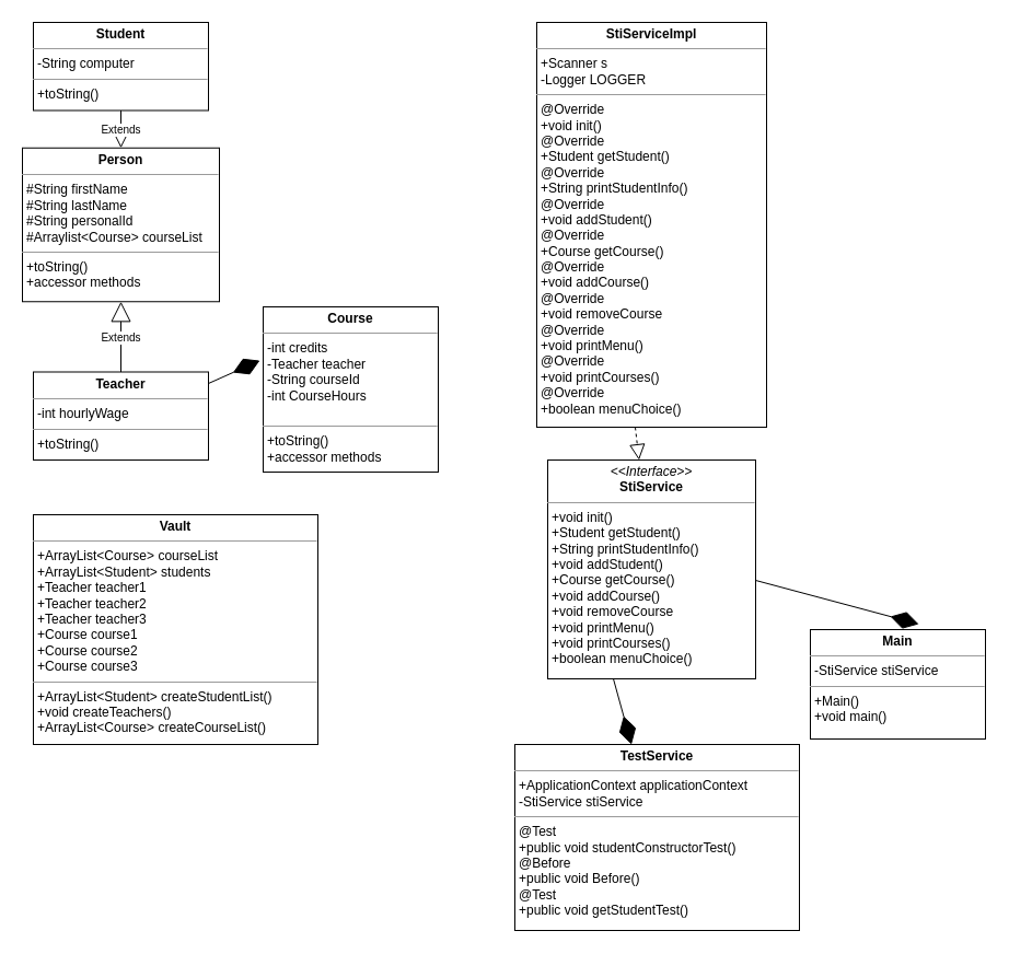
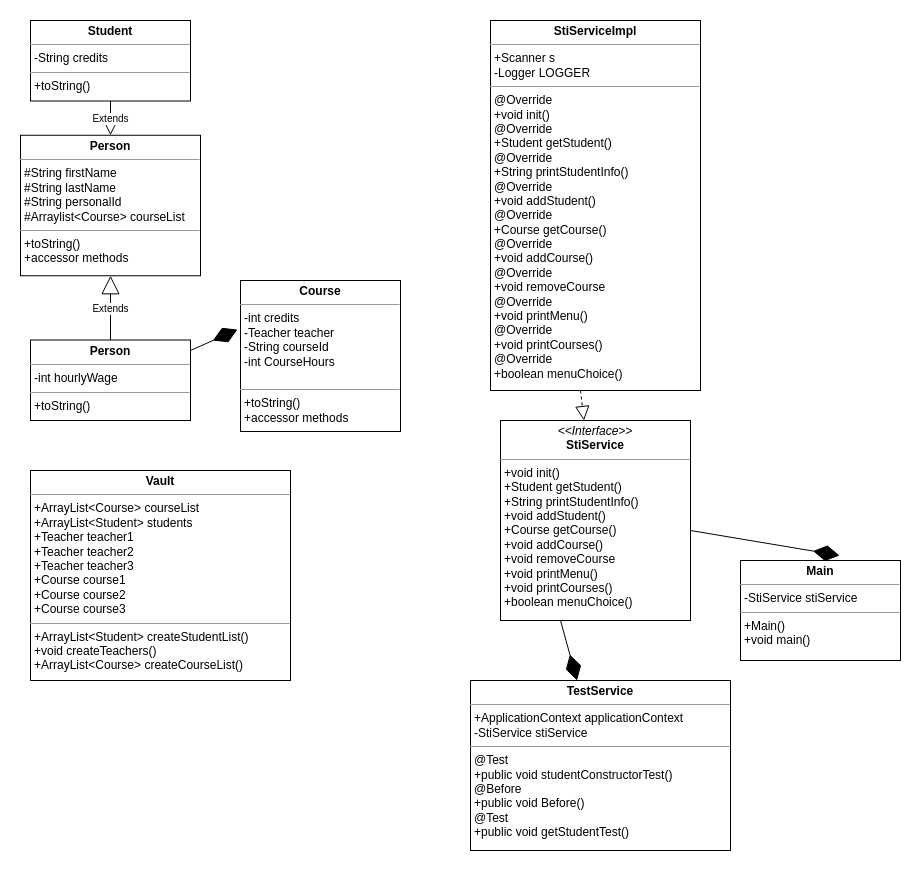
  <mxCell id="0" />
  <mxCell id="1" parent="0" />
  <mxCell id="2" value="&lt;p style=&quot;margin: 0px ; margin-top: 4px ; text-align: center&quot;&gt;&lt;b&gt;Course&lt;/b&gt;&lt;/p&gt;&lt;hr size=&quot;1&quot;&gt;&lt;p style=&quot;margin: 0px ; margin-left: 4px&quot;&gt;-int credits&lt;/p&gt;&lt;p style=&quot;margin: 0px ; margin-left: 4px&quot;&gt;-Teacher teacher&lt;/p&gt;&lt;p style=&quot;margin: 0px ; margin-left: 4px&quot;&gt;-String courseId&lt;/p&gt;&lt;p style=&quot;margin: 0px ; margin-left: 4px&quot;&gt;-int CourseHours&lt;/p&gt;&lt;p style=&quot;margin: 0px ; margin-left: 4px&quot;&gt;&lt;br&gt;&lt;/p&gt;&lt;hr size=&quot;1&quot;&gt;&lt;p style=&quot;margin: 0px ; margin-left: 4px&quot;&gt;+toString()&lt;/p&gt;&lt;p style=&quot;margin: 0px ; margin-left: 4px&quot;&gt;+accessor methods&lt;/p&gt;" style="verticalAlign=top;align=left;overflow=fill;fontSize=12;fontFamily=Helvetica;html=1;" vertex="1" parent="1"><mxGeometry x="240" y="280" width="160" height="151" as="geometry" /></mxCell>
  <mxCell id="3" value="&lt;p style=&quot;margin: 0px ; margin-top: 4px ; text-align: center&quot;&gt;&lt;b&gt;Person&lt;/b&gt;&lt;/p&gt;&lt;hr size=&quot;1&quot;&gt;&lt;p style=&quot;margin: 0px ; margin-left: 4px&quot;&gt;#String firstName&lt;/p&gt;&lt;p style=&quot;margin: 0px ; margin-left: 4px&quot;&gt;#String lastName&lt;/p&gt;&lt;p style=&quot;margin: 0px ; margin-left: 4px&quot;&gt;#String personalId&lt;/p&gt;&lt;p style=&quot;margin: 0px ; margin-left: 4px&quot;&gt;#Arraylist&amp;lt;Course&amp;gt; courseList&lt;/p&gt;&lt;hr size=&quot;1&quot;&gt;&lt;p style=&quot;margin: 0px ; margin-left: 4px&quot;&gt;+toString()&lt;/p&gt;&lt;p style=&quot;margin: 0px ; margin-left: 4px&quot;&gt;+accessor methods&lt;br&gt;&lt;/p&gt;" style="verticalAlign=top;align=left;overflow=fill;fontSize=12;fontFamily=Helvetica;html=1;" vertex="1" parent="1"><mxGeometry x="20" y="134.75" width="180" height="140.5" as="geometry" /></mxCell>
- <mxCell id="4" value="&lt;p style=&quot;margin: 0px ; margin-top: 4px ; text-align: center&quot;&gt;&lt;b&gt;Student&lt;/b&gt;&lt;/p&gt;&lt;hr size=&quot;1&quot;&gt;&lt;p style=&quot;margin: 0px ; margin-left: 4px&quot;&gt;-String computer&lt;/p&gt;&lt;hr size=&quot;1&quot;&gt;&lt;p style=&quot;margin: 0px ; margin-left: 4px&quot;&gt;+toString()&lt;/p&gt;" style="verticalAlign=top;align=left;overflow=fill;fontSize=12;fontFamily=Helvetica;html=1;" vertex="1" parent="1"><mxGeometry x="30" y="20" width="160" height="80.5" as="geometry" /></mxCell>
- <mxCell id="5" value="&lt;p style=&quot;margin: 0px ; margin-top: 4px ; text-align: center&quot;&gt;&lt;b&gt;Teacher&lt;/b&gt;&lt;/p&gt;&lt;hr size=&quot;1&quot;&gt;&lt;p style=&quot;margin: 0px ; margin-left: 4px&quot;&gt;-int hourlyWage&lt;/p&gt;&lt;hr size=&quot;1&quot;&gt;&lt;p style=&quot;margin: 0px ; margin-left: 4px&quot;&gt;+toString()&lt;/p&gt;" style="verticalAlign=top;align=left;overflow=fill;fontSize=12;fontFamily=Helvetica;html=1;" vertex="1" parent="1"><mxGeometry x="30" y="339.5" width="160" height="80.5" as="geometry" /></mxCell>
+ <mxCell id="4" value="&lt;p style=&quot;margin: 0px ; margin-top: 4px ; text-align: center&quot;&gt;&lt;b&gt;Student&lt;/b&gt;&lt;/p&gt;&lt;hr size=&quot;1&quot;&gt;&lt;p style=&quot;margin: 0px ; margin-left: 4px&quot;&gt;-String credits&lt;/p&gt;&lt;hr size=&quot;1&quot;&gt;&lt;p style=&quot;margin: 0px ; margin-left: 4px&quot;&gt;+toString()&lt;/p&gt;" style="verticalAlign=top;align=left;overflow=fill;fontSize=12;fontFamily=Helvetica;html=1;" vertex="1" parent="1"><mxGeometry x="30" y="20" width="160" height="80.5" as="geometry" /></mxCell>
+ <mxCell id="5" value="&lt;p style=&quot;margin: 0px ; margin-top: 4px ; text-align: center&quot;&gt;&lt;b&gt;Person&lt;/b&gt;&lt;/p&gt;&lt;hr size=&quot;1&quot;&gt;&lt;p style=&quot;margin: 0px ; margin-left: 4px&quot;&gt;-int hourlyWage&lt;/p&gt;&lt;hr size=&quot;1&quot;&gt;&lt;p style=&quot;margin: 0px ; margin-left: 4px&quot;&gt;+toString()&lt;/p&gt;" style="verticalAlign=top;align=left;overflow=fill;fontSize=12;fontFamily=Helvetica;html=1;" vertex="1" parent="1"><mxGeometry x="30" y="339.5" width="160" height="80.5" as="geometry" /></mxCell>
  <mxCell id="6" value="&lt;p style=&quot;margin: 0px ; margin-top: 4px ; text-align: center&quot;&gt;&lt;b&gt;Vault&lt;/b&gt;&lt;/p&gt;&lt;hr size=&quot;1&quot;&gt;&lt;p style=&quot;margin: 0px ; margin-left: 4px&quot;&gt;+ArrayList&amp;lt;Course&amp;gt; courseList&lt;br&gt;&lt;/p&gt;&lt;p style=&quot;margin: 0px ; margin-left: 4px&quot;&gt;+ArrayList&amp;lt;Student&amp;gt; students&lt;br&gt;&lt;/p&gt;&lt;p style=&quot;margin: 0px ; margin-left: 4px&quot;&gt;+Teacher teacher1&lt;br&gt;&lt;/p&gt;&lt;p style=&quot;margin: 0px ; margin-left: 4px&quot;&gt;+Teacher teacher2&lt;br&gt;&lt;/p&gt;&lt;p style=&quot;margin: 0px ; margin-left: 4px&quot;&gt;+Teacher teacher3&lt;br&gt;&lt;/p&gt;&lt;p style=&quot;margin: 0px ; margin-left: 4px&quot;&gt;+Course course1&lt;br&gt;&lt;/p&gt;&lt;p style=&quot;margin: 0px ; margin-left: 4px&quot;&gt;+Course course2&lt;br&gt;&lt;/p&gt;&lt;p style=&quot;margin: 0px ; margin-left: 4px&quot;&gt;+Course course3&lt;/p&gt;&lt;hr size=&quot;1&quot;&gt;&lt;p style=&quot;margin: 0px ; margin-left: 4px&quot;&gt;+ArrayList&amp;lt;Student&amp;gt; createStudentList()&lt;/p&gt;&lt;p style=&quot;margin: 0px ; margin-left: 4px&quot;&gt;+void createTeachers()&lt;br&gt;&lt;/p&gt;&lt;p style=&quot;margin: 0px ; margin-left: 4px&quot;&gt;+ArrayList&amp;lt;Course&amp;gt; createCourseList()&lt;br&gt;&lt;/p&gt;" style="verticalAlign=top;align=left;overflow=fill;fontSize=12;fontFamily=Helvetica;html=1;" vertex="1" parent="1"><mxGeometry x="30" y="470" width="260" height="210" as="geometry" /></mxCell>
  <mxCell id="7" value="&lt;p style=&quot;margin: 0px ; margin-top: 4px ; text-align: center&quot;&gt;&lt;i&gt;&amp;lt;&amp;lt;Interface&amp;gt;&amp;gt;&lt;/i&gt;&lt;br&gt;&lt;b&gt;StiService&lt;/b&gt;&lt;/p&gt;&lt;hr size=&quot;1&quot;&gt;&lt;p style=&quot;margin: 0px ; margin-left: 4px&quot;&gt;+void init()&lt;/p&gt;&lt;p style=&quot;margin: 0px ; margin-left: 4px&quot;&gt;+Student getStudent()&lt;br&gt;&lt;/p&gt;&lt;p style=&quot;margin: 0px ; margin-left: 4px&quot;&gt;+String printStudentInfo()&lt;/p&gt;&lt;p style=&quot;margin: 0px ; margin-left: 4px&quot;&gt;+void addStudent()&lt;/p&gt;&lt;p style=&quot;margin: 0px ; margin-left: 4px&quot;&gt;+Course getCourse()&lt;/p&gt;&lt;p style=&quot;margin: 0px ; margin-left: 4px&quot;&gt;+void addCourse()&lt;/p&gt;&lt;p style=&quot;margin: 0px ; margin-left: 4px&quot;&gt;+void removeCourse&lt;/p&gt;&lt;p style=&quot;margin: 0px ; margin-left: 4px&quot;&gt;+void printMenu()&lt;/p&gt;&lt;p style=&quot;margin: 0px ; margin-left: 4px&quot;&gt;+void printCourses()&lt;/p&gt;&lt;p style=&quot;margin: 0px ; margin-left: 4px&quot;&gt;+boolean menuChoice()&lt;/p&gt;&lt;p style=&quot;margin: 0px ; margin-left: 4px&quot;&gt;&lt;br&gt;&lt;/p&gt;" style="verticalAlign=top;align=left;overflow=fill;fontSize=12;fontFamily=Helvetica;html=1;" vertex="1" parent="1"><mxGeometry x="500" y="420" width="190" height="200" as="geometry" /></mxCell>
- <mxCell id="8" value="&lt;p style=&quot;margin: 0px ; margin-top: 4px ; text-align: center&quot;&gt;&lt;b&gt;Main&lt;/b&gt;&lt;/p&gt;&lt;hr size=&quot;1&quot;&gt;&lt;p style=&quot;margin: 0px ; margin-left: 4px&quot;&gt;-StiService stiService&lt;/p&gt;&lt;hr size=&quot;1&quot;&gt;&lt;p style=&quot;margin: 0px ; margin-left: 4px&quot;&gt;+Main()&lt;/p&gt;&lt;p style=&quot;margin: 0px ; margin-left: 4px&quot;&gt;+void main()&lt;/p&gt;" style="verticalAlign=top;align=left;overflow=fill;fontSize=12;fontFamily=Helvetica;html=1;" vertex="1" parent="1"><mxGeometry x="740" y="575" width="160" height="100" as="geometry" /></mxCell>
+ <mxCell id="8" value="&lt;p style=&quot;margin: 0px ; margin-top: 4px ; text-align: center&quot;&gt;&lt;b&gt;Main&lt;/b&gt;&lt;/p&gt;&lt;hr size=&quot;1&quot;&gt;&lt;p style=&quot;margin: 0px ; margin-left: 4px&quot;&gt;-StiService stiService&lt;/p&gt;&lt;hr size=&quot;1&quot;&gt;&lt;p style=&quot;margin: 0px ; margin-left: 4px&quot;&gt;+Main()&lt;/p&gt;&lt;p style=&quot;margin: 0px ; margin-left: 4px&quot;&gt;+void main()&lt;/p&gt;" style="verticalAlign=top;align=left;overflow=fill;fontSize=12;fontFamily=Helvetica;html=1;" vertex="1" parent="1"><mxGeometry x="740" y="560" width="160" height="100" as="geometry" /></mxCell>
  <mxCell id="9" value="&lt;p style=&quot;margin: 0px ; margin-top: 4px ; text-align: center&quot;&gt;&lt;b&gt;StiServiceImpl&lt;/b&gt;&lt;/p&gt;&lt;hr size=&quot;1&quot;&gt;&lt;p style=&quot;margin: 0px ; margin-left: 4px&quot;&gt;+Scanner s&lt;/p&gt;&lt;p style=&quot;margin: 0px ; margin-left: 4px&quot;&gt;-Logger LOGGER&lt;/p&gt;&lt;hr size=&quot;1&quot;&gt;&lt;p style=&quot;margin: 0px 0px 0px 4px&quot;&gt;@Override&lt;/p&gt;&lt;p style=&quot;margin: 0px 0px 0px 4px&quot;&gt;+void init()&lt;/p&gt;&lt;p style=&quot;margin: 0px 0px 0px 4px&quot;&gt;@Override&lt;br&gt;&lt;/p&gt;&lt;p style=&quot;margin: 0px 0px 0px 4px&quot;&gt;+Student getStudent()&lt;br&gt;&lt;/p&gt;&lt;p style=&quot;margin: 0px 0px 0px 4px&quot;&gt;@Override&lt;br&gt;&lt;/p&gt;&lt;p style=&quot;margin: 0px 0px 0px 4px&quot;&gt;+String printStudentInfo()&lt;/p&gt;&lt;p style=&quot;margin: 0px 0px 0px 4px&quot;&gt;@Override&lt;br&gt;&lt;/p&gt;&lt;p style=&quot;margin: 0px 0px 0px 4px&quot;&gt;+void addStudent()&lt;/p&gt;&lt;p style=&quot;margin: 0px 0px 0px 4px&quot;&gt;@Override&lt;br&gt;&lt;/p&gt;&lt;p style=&quot;margin: 0px 0px 0px 4px&quot;&gt;+Course getCourse()&lt;/p&gt;&lt;p style=&quot;margin: 0px 0px 0px 4px&quot;&gt;@Override&lt;br&gt;&lt;/p&gt;&lt;p style=&quot;margin: 0px 0px 0px 4px&quot;&gt;+void addCourse()&lt;/p&gt;&lt;p style=&quot;margin: 0px 0px 0px 4px&quot;&gt;@Override&lt;br&gt;&lt;/p&gt;&lt;p style=&quot;margin: 0px 0px 0px 4px&quot;&gt;+void removeCourse&lt;/p&gt;&lt;p style=&quot;margin: 0px 0px 0px 4px&quot;&gt;@Override&lt;br&gt;&lt;/p&gt;&lt;p style=&quot;margin: 0px 0px 0px 4px&quot;&gt;+void printMenu()&lt;/p&gt;&lt;p style=&quot;margin: 0px 0px 0px 4px&quot;&gt;@Override&lt;br&gt;&lt;/p&gt;&lt;p style=&quot;margin: 0px 0px 0px 4px&quot;&gt;+void printCourses()&lt;/p&gt;&lt;p style=&quot;margin: 0px 0px 0px 4px&quot;&gt;@Override&lt;br&gt;&lt;/p&gt;&lt;p style=&quot;margin: 0px 0px 0px 4px&quot;&gt;+boolean menuChoice()&lt;/p&gt;" style="verticalAlign=top;align=left;overflow=fill;fontSize=12;fontFamily=Helvetica;html=1;" vertex="1" parent="1"><mxGeometry x="490" y="20" width="210" height="370" as="geometry" /></mxCell>
  <mxCell id="10" value="&lt;p style=&quot;margin: 0px ; margin-top: 4px ; text-align: center&quot;&gt;&lt;b&gt;TestService&lt;/b&gt;&lt;/p&gt;&lt;hr size=&quot;1&quot;&gt;&lt;p style=&quot;margin: 0px ; margin-left: 4px&quot;&gt;+ApplicationContext applicationContext&lt;br&gt;&lt;/p&gt;&lt;p style=&quot;margin: 0px ; margin-left: 4px&quot;&gt;-StiService stiService&lt;/p&gt;&lt;hr size=&quot;1&quot;&gt;&lt;p style=&quot;margin: 0px ; margin-left: 4px&quot;&gt;@Test&lt;/p&gt;&lt;p style=&quot;margin: 0px ; margin-left: 4px&quot;&gt;+public void studentConstructorTest()&lt;/p&gt;&lt;p style=&quot;margin: 0px ; margin-left: 4px&quot;&gt;@Before&lt;/p&gt;&lt;p style=&quot;margin: 0px ; margin-left: 4px&quot;&gt;+public void Before()&lt;/p&gt;&lt;p style=&quot;margin: 0px ; margin-left: 4px&quot;&gt;@Test&lt;/p&gt;&lt;p style=&quot;margin: 0px ; margin-left: 4px&quot;&gt;+public void getStudentTest()&lt;/p&gt;&lt;p style=&quot;margin: 0px ; margin-left: 4px&quot;&gt;&lt;br&gt;&lt;/p&gt;" style="verticalAlign=top;align=left;overflow=fill;fontSize=12;fontFamily=Helvetica;html=1;" vertex="1" parent="1"><mxGeometry x="470" y="680" width="260" height="170" as="geometry" /></mxCell>
  <mxCell id="11" value="Extends" style="endArrow=block;endSize=16;endFill=0;html=1;rounded=0;fontSize=10;" edge="1" parent="1" target="3"><mxGeometry width="160" relative="1" as="geometry"><mxPoint x="110" y="100.5" as="sourcePoint" /><mxPoint x="270" y="100.5" as="targetPoint" /><Array as="points" /></mxGeometry></mxCell>
  <mxCell id="12" value="Extends" style="endArrow=block;endSize=16;endFill=0;html=1;rounded=0;fontSize=10;" edge="1" parent="1" target="3"><mxGeometry width="160" relative="1" as="geometry"><mxPoint x="110" y="339.5" as="sourcePoint" /><mxPoint x="270" y="339.5" as="targetPoint" /><Array as="points" /></mxGeometry></mxCell>
  <mxCell id="13" value="" style="endArrow=diamondThin;endFill=1;endSize=24;html=1;rounded=0;fontSize=10;entryX=-0.019;entryY=0.325;entryDx=0;entryDy=0;entryPerimeter=0;" edge="1" parent="1" target="2"><mxGeometry width="160" relative="1" as="geometry"><mxPoint x="190" y="350" as="sourcePoint" /><mxPoint x="350" y="350" as="targetPoint" /><Array as="points" /></mxGeometry></mxCell>
  <mxCell id="14" value="" style="endArrow=block;dashed=1;endFill=0;endSize=12;html=1;rounded=0;fontSize=10;" edge="1" parent="1" target="7"><mxGeometry width="160" relative="1" as="geometry"><mxPoint x="580" y="390" as="sourcePoint" /><mxPoint x="740" y="390" as="targetPoint" /></mxGeometry></mxCell>
  <mxCell id="15" value="" style="endArrow=diamondThin;endFill=1;endSize=24;html=1;rounded=0;fontSize=10;entryX=0.619;entryY=-0.05;entryDx=0;entryDy=0;entryPerimeter=0;" edge="1" parent="1" target="8"><mxGeometry width="160" relative="1" as="geometry"><mxPoint x="690" y="530" as="sourcePoint" /><mxPoint x="850" y="530" as="targetPoint" /></mxGeometry></mxCell>
  <mxCell id="16" value="" style="endArrow=diamondThin;endFill=1;endSize=24;html=1;rounded=0;fontSize=10;" edge="1" parent="1" target="10"><mxGeometry width="160" relative="1" as="geometry"><mxPoint x="560" y="620" as="sourcePoint" /><mxPoint x="720" y="620" as="targetPoint" /></mxGeometry></mxCell>
